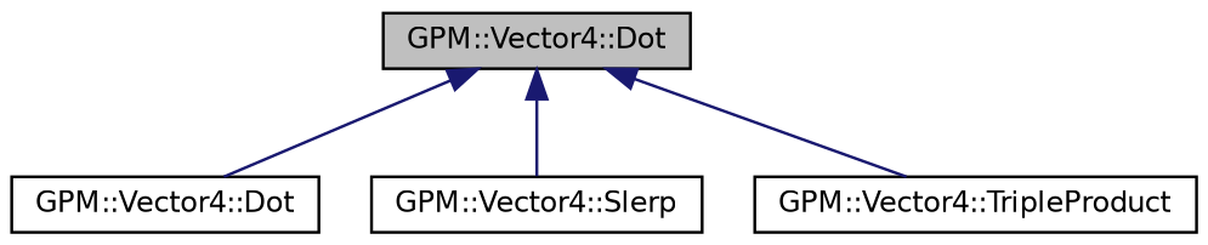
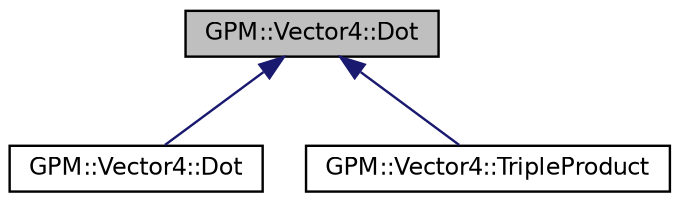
  digraph {
    rankdir=TB
    node [color=black fillcolor=white fontname=Helvetica fontsize=10 shape=record style=filled]
    edge [color=midnightblue dir=back fontname=Helvetica fontsize=10 labelfontname=Helvetica labelfontsize=10 style=solid]
    n1 [fillcolor=grey75 fontcolor=black height=0.2 label="GPM::Vector4::Dot" width=0.4]
    n2 [height=0.2 label="GPM::Vector4::Dot" width=0.4]
-   n3 [height=0.2 label="GPM::Vector4::Slerp" width=0.4]
    n4 [height=0.2 label="GPM::Vector4::TripleProduct" width=0.4]
    n1 -> n2
-   n1 -> n3
    n1 -> n4
  }
